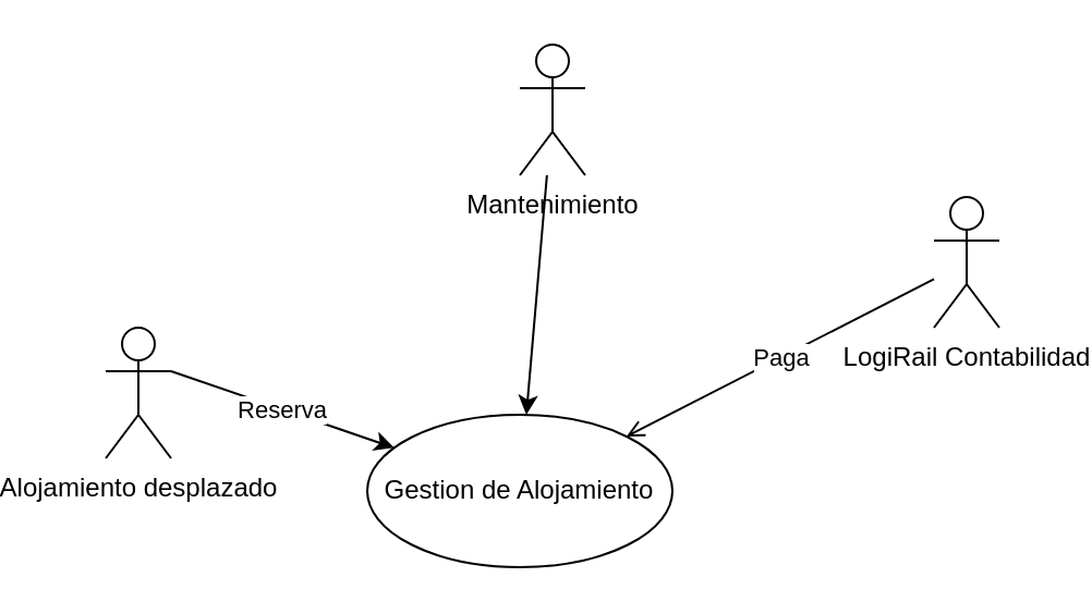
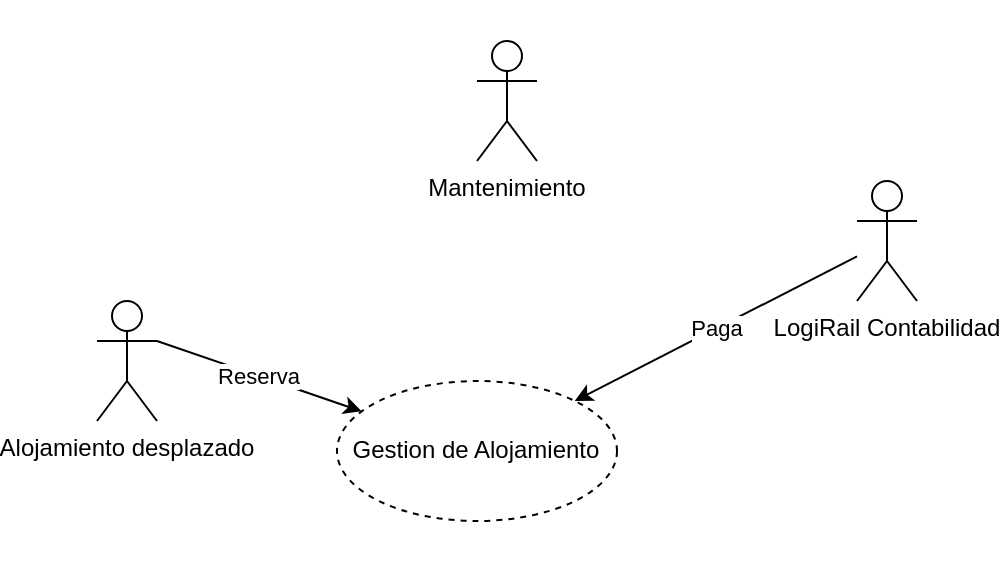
  <mxCell id="0" />
  <mxCell id="1" parent="0" />
- <mxCell id="2" value="Gestion de Alojamiento" style="ellipse;whiteSpace=wrap;html=1;" parent="1" vertex="1"><mxGeometry x="140" y="190" width="140" height="70" as="geometry" /></mxCell>
+ <mxCell id="2" value="Gestion de Alojamiento" style="ellipse;whiteSpace=wrap;html=1;dashed=1;" parent="1" vertex="1"><mxGeometry x="140" y="190" width="140" height="70" as="geometry" /></mxCell>
  <mxCell id="3" value="Reserva" style="edgeStyle=none;html=1;exitX=1;exitY=0.333;exitDx=0;exitDy=0;exitPerimeter=0;" parent="1" source="4" target="2" edge="1"><mxGeometry relative="1" as="geometry" /></mxCell>
  <mxCell id="4" value="Alojamiento desplazado" style="shape=umlActor;verticalLabelPosition=bottom;verticalAlign=top;html=1;" parent="1" vertex="1"><mxGeometry x="20" y="150" width="30" height="60" as="geometry" /></mxCell>
- <mxCell id="5" style="edgeStyle=none;html=1;" edge="1" parent="1" source="6" target="2"><mxGeometry relative="1" as="geometry" /></mxCell>
  <mxCell id="6" value="Mantenimiento" style="shape=umlActor;verticalLabelPosition=bottom;verticalAlign=top;html=1;" parent="1" vertex="1"><mxGeometry x="210" y="20" width="30" height="60" as="geometry" /></mxCell>
- <mxCell id="7" value="Paga" style="edgeStyle=none;html=1;endArrow=open;" edge="1" parent="1" source="8" target="2"><mxGeometry relative="1" as="geometry" /></mxCell>
+ <mxCell id="7" value="Paga" style="edgeStyle=none;html=1;" edge="1" parent="1" source="8" target="2"><mxGeometry relative="1" as="geometry" /></mxCell>
  <mxCell id="8" value="LogiRail Contabilidad" style="shape=umlActor;verticalLabelPosition=bottom;verticalAlign=top;html=1;" parent="1" vertex="1"><mxGeometry x="400" y="90" width="30" height="60" as="geometry" /></mxCell>
